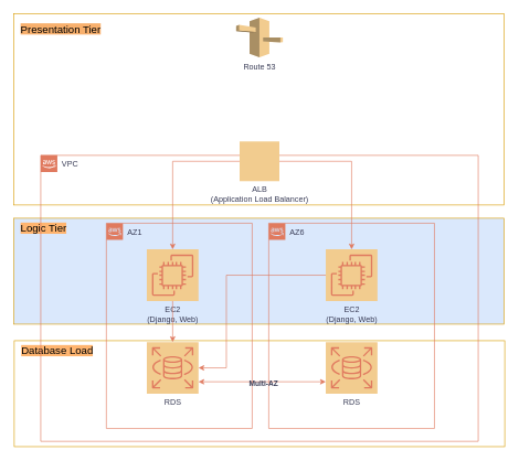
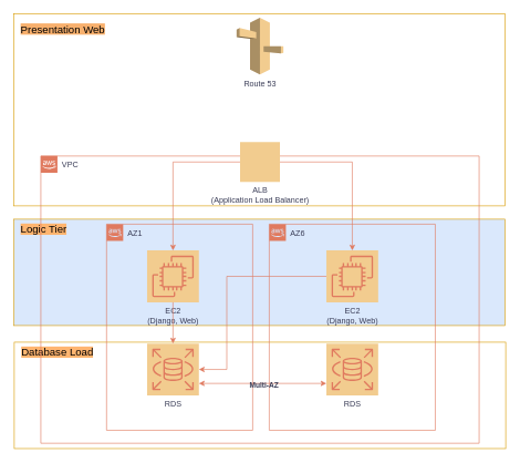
  <mxCell id="0" />
  <mxCell id="1" parent="0" />
  <mxCell id="2" value="&lt;div&gt;&lt;font style=&quot;font-size: 16px;&quot;&gt;&amp;nbsp; &lt;span style=&quot;background-color: rgb(255, 181, 112);&quot;&gt;Database Load&lt;/span&gt;&lt;/font&gt;&lt;/div&gt;&lt;div&gt;&lt;br&gt;&lt;/div&gt;&lt;div&gt;&lt;br&gt;&lt;/div&gt;&lt;div&gt;&lt;br&gt;&lt;/div&gt;&lt;div&gt;&lt;br&gt;&lt;/div&gt;&lt;div&gt;&lt;br&gt;&lt;/div&gt;&lt;div&gt;&lt;br&gt;&lt;/div&gt;&lt;div&gt;&lt;br&gt;&lt;/div&gt;&lt;div&gt;&lt;br&gt;&lt;/div&gt;&lt;div&gt;&lt;br&gt;&lt;/div&gt;" style="rounded=0;whiteSpace=wrap;html=1;fillColor=#FFFFFF;strokeColor=#d79b00;align=left;labelBorderColor=none;" vertex="1" parent="1"><mxGeometry x="21" y="514" width="740" height="160" as="geometry" /></mxCell>
  <mxCell id="3" value="&lt;div&gt;&lt;font style=&quot;font-size: 16px;&quot;&gt;&amp;nbsp; &lt;span style=&quot;background-color: rgb(255, 181, 112);&quot;&gt;Logic Tier&lt;/span&gt;&lt;/font&gt;&lt;/div&gt;&lt;div&gt;&lt;br&gt;&lt;/div&gt;&lt;div&gt;&lt;br&gt;&lt;/div&gt;&lt;div&gt;&lt;br&gt;&lt;/div&gt;&lt;div&gt;&lt;br&gt;&lt;/div&gt;&lt;div&gt;&lt;br&gt;&lt;/div&gt;&lt;div&gt;&lt;br&gt;&lt;/div&gt;&lt;div&gt;&lt;br&gt;&lt;/div&gt;&lt;div&gt;&lt;br&gt;&lt;/div&gt;&lt;div&gt;&lt;br&gt;&lt;/div&gt;" style="rounded=0;whiteSpace=wrap;html=1;fillColor=#dae8fc;strokeColor=#d79b00;align=left;labelBorderColor=none;" vertex="1" parent="1"><mxGeometry x="20" y="329" width="740" height="160" as="geometry" /></mxCell>
- <mxCell id="4" value="&lt;div&gt;&lt;font style=&quot;font-size: 16px;&quot;&gt;&amp;nbsp; &lt;span style=&quot;background-color: light-dark(rgb(248, 176, 109), rgb(237, 237, 237));&quot;&gt;Presentation Tier&lt;/span&gt;&lt;/font&gt;&lt;/div&gt;&lt;div&gt;&lt;br&gt;&lt;/div&gt;&lt;div&gt;&lt;br&gt;&lt;/div&gt;&lt;div&gt;&lt;br&gt;&lt;/div&gt;&lt;div&gt;&lt;br&gt;&lt;/div&gt;&lt;div&gt;&lt;br&gt;&lt;/div&gt;&lt;div&gt;&lt;br&gt;&lt;/div&gt;&lt;div&gt;&lt;br&gt;&lt;/div&gt;&lt;div&gt;&lt;br&gt;&lt;/div&gt;&lt;div&gt;&lt;br&gt;&lt;/div&gt;&lt;div&gt;&lt;br&gt;&lt;/div&gt;&lt;div&gt;&lt;br&gt;&lt;/div&gt;&lt;div&gt;&lt;br&gt;&lt;/div&gt;&lt;div&gt;&lt;br&gt;&lt;/div&gt;&lt;div&gt;&lt;br&gt;&lt;/div&gt;&lt;div&gt;&lt;br&gt;&lt;/div&gt;&lt;div&gt;&lt;br&gt;&lt;/div&gt;&lt;div&gt;&lt;br&gt;&lt;/div&gt;" style="rounded=0;whiteSpace=wrap;html=1;fillColor=#FFFFFF;strokeColor=#d79b00;align=left;labelBorderColor=none;" vertex="1" parent="1"><mxGeometry x="20" y="20" width="740" height="289" as="geometry" /></mxCell>
+ <mxCell id="4" value="&lt;div&gt;&lt;font style=&quot;font-size: 16px;&quot;&gt;&amp;nbsp; &lt;span style=&quot;background-color: light-dark(rgb(248, 176, 109), rgb(237, 237, 237));&quot;&gt;Presentation Web&lt;/span&gt;&lt;/font&gt;&lt;/div&gt;&lt;div&gt;&lt;br&gt;&lt;/div&gt;&lt;div&gt;&lt;br&gt;&lt;/div&gt;&lt;div&gt;&lt;br&gt;&lt;/div&gt;&lt;div&gt;&lt;br&gt;&lt;/div&gt;&lt;div&gt;&lt;br&gt;&lt;/div&gt;&lt;div&gt;&lt;br&gt;&lt;/div&gt;&lt;div&gt;&lt;br&gt;&lt;/div&gt;&lt;div&gt;&lt;br&gt;&lt;/div&gt;&lt;div&gt;&lt;br&gt;&lt;/div&gt;&lt;div&gt;&lt;br&gt;&lt;/div&gt;&lt;div&gt;&lt;br&gt;&lt;/div&gt;&lt;div&gt;&lt;br&gt;&lt;/div&gt;&lt;div&gt;&lt;br&gt;&lt;/div&gt;&lt;div&gt;&lt;br&gt;&lt;/div&gt;&lt;div&gt;&lt;br&gt;&lt;/div&gt;&lt;div&gt;&lt;br&gt;&lt;/div&gt;&lt;div&gt;&lt;br&gt;&lt;/div&gt;" style="rounded=0;whiteSpace=wrap;html=1;fillColor=#FFFFFF;strokeColor=#d79b00;align=left;labelBorderColor=none;" vertex="1" parent="1"><mxGeometry x="20" y="20" width="740" height="289" as="geometry" /></mxCell>
  <mxCell id="5" value="AZ1" style="points=[[0,0],[0.25,0],[0.5,0],[0.75,0],[1,0],[1,0.25],[1,0.5],[1,0.75],[1,1],[0.75,1],[0.5,1],[0.25,1],[0,1],[0,0.75],[0,0.5],[0,0.25]];outlineConnect=0;html=1;whiteSpace=wrap;fontSize=12;fontStyle=0;shape=mxgraph.aws4.group;grIcon=mxgraph.aws4.group_aws_cloud_alt;strokeColor=#E07A5F;fillColor=none;verticalAlign=top;align=left;spacingLeft=30;fontColor=#393C56;dashed=0;labelBackgroundColor=none;container=1;pointerEvents=0;collapsible=0;recursiveResize=0;rounded=0;" parent="1" vertex="1"><mxGeometry x="160" y="336.5" width="220" height="310" as="geometry" /></mxCell>
  <mxCell id="6" value="AZ6" style="points=[[0,0],[0.25,0],[0.5,0],[0.75,0],[1,0],[1,0.25],[1,0.5],[1,0.75],[1,1],[0.75,1],[0.5,1],[0.25,1],[0,1],[0,0.75],[0,0.5],[0,0.25]];outlineConnect=0;html=1;whiteSpace=wrap;fontSize=12;fontStyle=0;shape=mxgraph.aws4.group;grIcon=mxgraph.aws4.group_aws_cloud_alt;strokeColor=#E07A5F;fillColor=none;verticalAlign=top;align=left;spacingLeft=30;fontColor=#393C56;dashed=0;labelBackgroundColor=none;container=1;pointerEvents=0;collapsible=0;recursiveResize=0;rounded=0;" parent="1" vertex="1"><mxGeometry x="405" y="336.5" width="250" height="310" as="geometry" /></mxCell>
  <mxCell id="7" value="VPC" style="points=[[0,0],[0.25,0],[0.5,0],[0.75,0],[1,0],[1,0.25],[1,0.5],[1,0.75],[1,1],[0.75,1],[0.5,1],[0.25,1],[0,1],[0,0.75],[0,0.5],[0,0.25]];outlineConnect=0;html=1;whiteSpace=wrap;fontSize=12;fontStyle=0;shape=mxgraph.aws4.group;grIcon=mxgraph.aws4.group_aws_cloud_alt;strokeColor=#E07A5F;fillColor=none;verticalAlign=top;align=left;spacingLeft=30;fontColor=#393C56;dashed=0;labelBackgroundColor=none;container=0;pointerEvents=0;collapsible=0;recursiveResize=0;rounded=0;" vertex="1" parent="1"><mxGeometry x="61" y="234" width="660" height="432" as="geometry" /></mxCell>
- <mxCell id="8" value="Route 53" style="outlineConnect=0;dashed=0;verticalLabelPosition=bottom;verticalAlign=top;align=center;html=1;shape=mxgraph.aws3.route_53;fillColor=#F2CC8F;labelBackgroundColor=none;strokeColor=#E07A5F;fontColor=#393C56;rounded=0;" vertex="1" parent="1"><mxGeometry x="355.75" y="26" width="70.5" height="60" as="geometry" /></mxCell>
+ <mxCell id="8" value="Route 53" style="outlineConnect=0;dashed=0;verticalLabelPosition=bottom;verticalAlign=top;align=center;html=1;shape=mxgraph.aws3.route_53;fillColor=#F2CC8F;labelBackgroundColor=none;strokeColor=#E07A5F;fontColor=#393C56;rounded=0;" vertex="1" parent="1"><mxGeometry x="355.75" y="26" width="70.5" height="85.5" as="geometry" /></mxCell>
  <mxCell id="9" value="EC2&lt;br&gt;(Django, Web)" style="sketch=0;points=[[0,0,0],[0.25,0,0],[0.5,0,0],[0.75,0,0],[1,0,0],[0,1,0],[0.25,1,0],[0.5,1,0],[0.75,1,0],[1,1,0],[0,0.25,0],[0,0.5,0],[0,0.75,0],[1,0.25,0],[1,0.5,0],[1,0.75,0]];outlineConnect=0;fontColor=#393C56;fillColor=#F2CC8F;strokeColor=#E07A5F;dashed=0;verticalLabelPosition=bottom;verticalAlign=top;align=center;html=1;fontSize=12;fontStyle=0;aspect=fixed;shape=mxgraph.aws4.resourceIcon;resIcon=mxgraph.aws4.ec2;labelBackgroundColor=none;rounded=0;" vertex="1" parent="1"><mxGeometry x="221" y="376" width="78" height="78" as="geometry" /></mxCell>
  <mxCell id="10" value="EC2&lt;br&gt;(Django, Web)" style="sketch=0;points=[[0,0,0],[0.25,0,0],[0.5,0,0],[0.75,0,0],[1,0,0],[0,1,0],[0.25,1,0],[0.5,1,0],[0.75,1,0],[1,1,0],[0,0.25,0],[0,0.5,0],[0,0.75,0],[1,0.25,0],[1,0.5,0],[1,0.75,0]];outlineConnect=0;fontColor=#393C56;fillColor=#F2CC8F;strokeColor=#E07A5F;dashed=0;verticalLabelPosition=bottom;verticalAlign=top;align=center;html=1;fontSize=12;fontStyle=0;aspect=fixed;shape=mxgraph.aws4.resourceIcon;resIcon=mxgraph.aws4.ec2;labelBackgroundColor=none;rounded=0;" vertex="1" parent="1"><mxGeometry x="491" y="376" width="78" height="78" as="geometry" /></mxCell>
  <mxCell id="11" style="edgeStyle=orthogonalEdgeStyle;rounded=0;orthogonalLoop=1;jettySize=auto;html=1;labelBackgroundColor=none;strokeColor=#E07A5F;fontColor=default;" edge="1" parent="1" source="12" target="9"><mxGeometry relative="1" as="geometry" /></mxCell>
  <mxCell id="12" value="&lt;div&gt;&lt;br&gt;&lt;/div&gt;&lt;div&gt;&lt;br&gt;&lt;/div&gt;&lt;div&gt;&lt;br&gt;&lt;/div&gt;&lt;div&gt;&lt;br&gt;&lt;/div&gt;&lt;div&gt;&lt;br&gt;&lt;/div&gt;&lt;div&gt;&lt;br&gt;&lt;/div&gt;&lt;div&gt;&lt;br&gt;&lt;/div&gt;ALB&lt;div&gt;(Application Load Balancer)&lt;/div&gt;" style="points=[];aspect=fixed;html=1;align=center;shadow=0;dashed=0;fillColor=#F2CC8F;strokeColor=none;shape=mxgraph.alibaba_cloud.alb_application_load_balancer_02;labelBackgroundColor=none;fontColor=#393C56;rounded=0;" vertex="1" parent="1"><mxGeometry x="361" y="213" width="60" height="60" as="geometry" /></mxCell>
  <mxCell id="13" style="edgeStyle=orthogonalEdgeStyle;rounded=0;orthogonalLoop=1;jettySize=auto;html=1;entryX=0.5;entryY=0;entryDx=0;entryDy=0;entryPerimeter=0;labelBackgroundColor=none;strokeColor=#E07A5F;fontColor=default;" edge="1" parent="1" source="12" target="10"><mxGeometry relative="1" as="geometry" /></mxCell>
  <mxCell id="14" style="edgeStyle=orthogonalEdgeStyle;rounded=0;orthogonalLoop=1;jettySize=auto;html=1;flowAnimation=0;shadow=0;startArrow=classic;startFill=1;labelBackgroundColor=none;strokeColor=#E07A5F;fontColor=default;" edge="1" parent="1" source="16" target="17"><mxGeometry relative="1" as="geometry"><Array as="points"><mxPoint x="401" y="576" /><mxPoint x="401" y="576" /></Array></mxGeometry></mxCell>
  <mxCell id="15" value="&lt;b&gt;Multi-AZ&lt;/b&gt;" style="edgeLabel;html=1;align=center;verticalAlign=middle;resizable=0;points=[];labelBackgroundColor=none;fontColor=#393C56;rounded=0;" vertex="1" connectable="0" parent="14"><mxGeometry x="0.01" y="-2" relative="1" as="geometry"><mxPoint as="offset" /></mxGeometry></mxCell>
  <mxCell id="16" value="RDS" style="sketch=0;points=[[0,0,0],[0.25,0,0],[0.5,0,0],[0.75,0,0],[1,0,0],[0,1,0],[0.25,1,0],[0.5,1,0],[0.75,1,0],[1,1,0],[0,0.25,0],[0,0.5,0],[0,0.75,0],[1,0.25,0],[1,0.5,0],[1,0.75,0]];outlineConnect=0;fontColor=#393C56;fillColor=#F2CC8F;strokeColor=#E07A5F;dashed=0;verticalLabelPosition=bottom;verticalAlign=top;align=center;html=1;fontSize=12;fontStyle=0;aspect=fixed;shape=mxgraph.aws4.resourceIcon;resIcon=mxgraph.aws4.rds;labelBackgroundColor=none;rounded=0;" vertex="1" parent="1"><mxGeometry x="221" y="516" width="78" height="78" as="geometry" /></mxCell>
  <mxCell id="17" value="RDS" style="sketch=0;points=[[0,0,0],[0.25,0,0],[0.5,0,0],[0.75,0,0],[1,0,0],[0,1,0],[0.25,1,0],[0.5,1,0],[0.75,1,0],[1,1,0],[0,0.25,0],[0,0.5,0],[0,0.75,0],[1,0.25,0],[1,0.5,0],[1,0.75,0]];outlineConnect=0;fontColor=#393C56;fillColor=#F2CC8F;strokeColor=#E07A5F;dashed=0;verticalLabelPosition=bottom;verticalAlign=top;align=center;html=1;fontSize=12;fontStyle=0;aspect=fixed;shape=mxgraph.aws4.resourceIcon;resIcon=mxgraph.aws4.rds;labelBackgroundColor=none;rounded=0;" vertex="1" parent="1"><mxGeometry x="491" y="516" width="78" height="78" as="geometry" /></mxCell>
  <mxCell id="18" style="edgeStyle=orthogonalEdgeStyle;rounded=0;orthogonalLoop=1;jettySize=auto;html=1;entryX=0.5;entryY=0;entryDx=0;entryDy=0;entryPerimeter=0;labelBackgroundColor=none;strokeColor=#E07A5F;fontColor=default;" edge="1" parent="1" source="9" target="16"><mxGeometry relative="1" as="geometry" /></mxCell>
  <mxCell id="19" style="edgeStyle=orthogonalEdgeStyle;rounded=0;orthogonalLoop=1;jettySize=auto;html=1;entryX=1;entryY=0.5;entryDx=0;entryDy=0;entryPerimeter=0;labelBackgroundColor=none;strokeColor=#E07A5F;fontColor=default;" edge="1" parent="1" source="10" target="16"><mxGeometry relative="1" as="geometry"><Array as="points"><mxPoint x="341" y="415" /><mxPoint x="341" y="555" /></Array></mxGeometry></mxCell>
